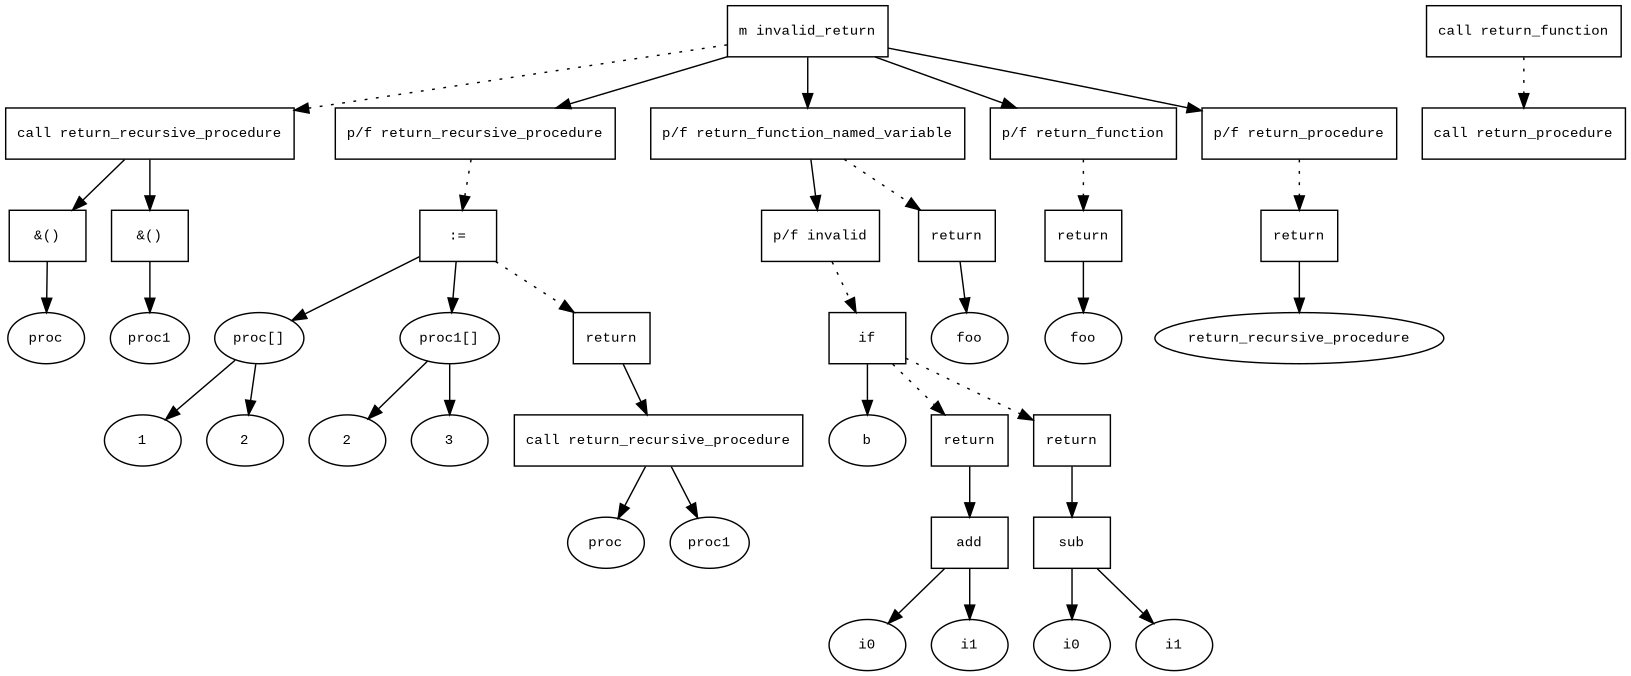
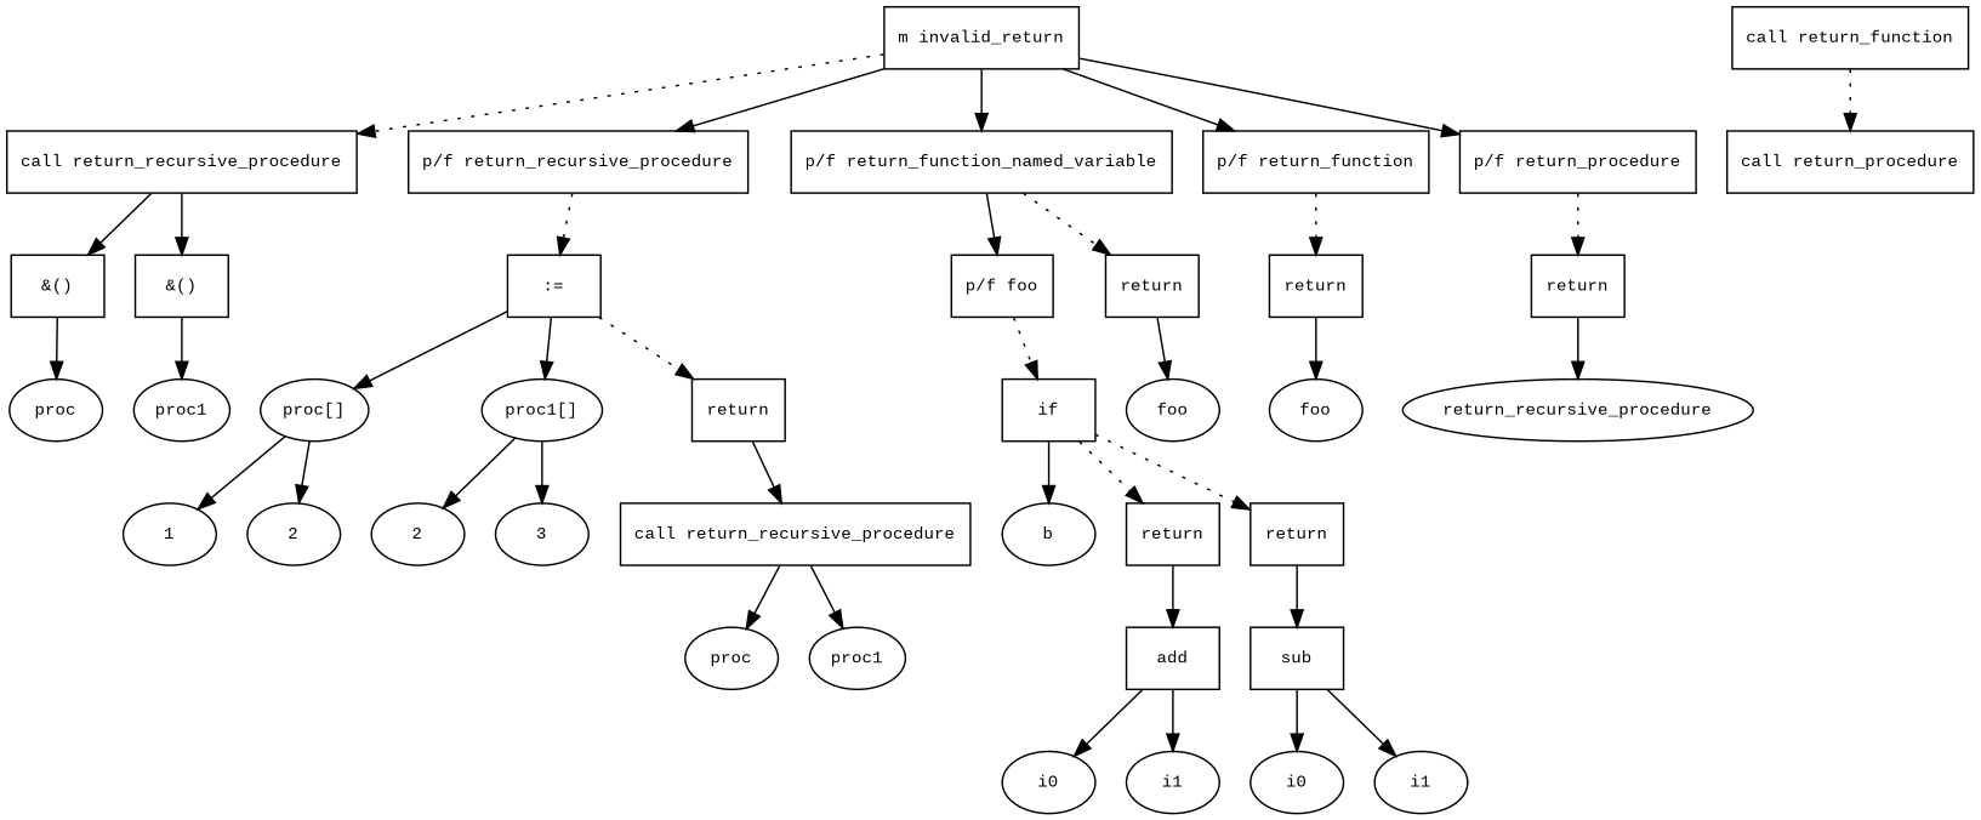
  digraph {
    fontname="Times New Roman"
    fontsize=10
    node [fontname="Courier New" fontsize=10 shape=box]
    edge [fontname="Times New Roman" fontsize=10]
    n1 [label="m invalid_return"]
    n2 [label="call return_recursive_procedure"]
    n3 [label="p/f return_recursive_procedure"]
    n4 [label="p/f return_function_named_variable"]
    n5 [label="p/f return_function"]
    n6 [label="p/f return_procedure"]
    n7 [label="&()"]
    n8 [label="&()"]
    n9 [label=":="]
-   n10 [label="p/f invalid"]
+   n10 [label="p/f foo"]
    n11 [label=if]
    n12 [label=return]
    n13 [label=return]
    n14 [label=return]
    n15 [label=proc shape=ellipse]
    n16 [label=proc1 shape=ellipse]
    n17 [label="call return_function"]
    n18 [label="call return_procedure"]
    n19 [label="proc[]" shape=ellipse]
    n20 [label="proc1[]" shape=ellipse]
    n21 [label=return]
    n22 [label=1 shape=ellipse]
    n23 [label=2 shape=ellipse]
    n24 [label=2 shape=ellipse]
    n25 [label=3 shape=ellipse]
    n26 [label="call return_recursive_procedure"]
    n27 [label=proc shape=ellipse]
    n28 [label=proc1 shape=ellipse]
    n29 [label=b shape=ellipse]
    n30 [label=return]
    n31 [label=return]
    n32 [label=add]
    n33 [label=sub]
    n34 [label=i0 shape=ellipse]
    n35 [label=i1 shape=ellipse]
    n36 [label=i0 shape=ellipse]
    n37 [label=i1 shape=ellipse]
    n38 [label=foo shape=ellipse]
    n39 [label=foo shape=ellipse]
    n40 [label=return_recursive_procedure shape=ellipse]
    n1 -> n2 [style=dotted]
    n1 -> n3
    n1 -> n4
    n1 -> n5
    n1 -> n6
    n2 -> n7
    n2 -> n8
    n3 -> n9 [style=dotted]
    n4 -> n10
    n4 -> n12 [style=dotted]
    n5 -> n13 [style=dotted]
    n6 -> n14 [style=dotted]
    n7 -> n15
    n8 -> n16
    n9 -> n19
    n9 -> n20
    n9 -> n21 [style=dotted]
    n10 -> n11 [style=dotted]
    n11 -> n29
    n11 -> n30 [style=dotted]
    n11 -> n31 [style=dotted]
    n12 -> n38
    n13 -> n39
    n14 -> n40
    n17 -> n18 [style=dotted]
    n19 -> n22
    n19 -> n23
    n20 -> n24
    n20 -> n25
    n21 -> n26
    n26 -> n27
    n26 -> n28
    n30 -> n32
    n31 -> n33
    n32 -> n34
    n32 -> n35
    n33 -> n36
    n33 -> n37
  }
